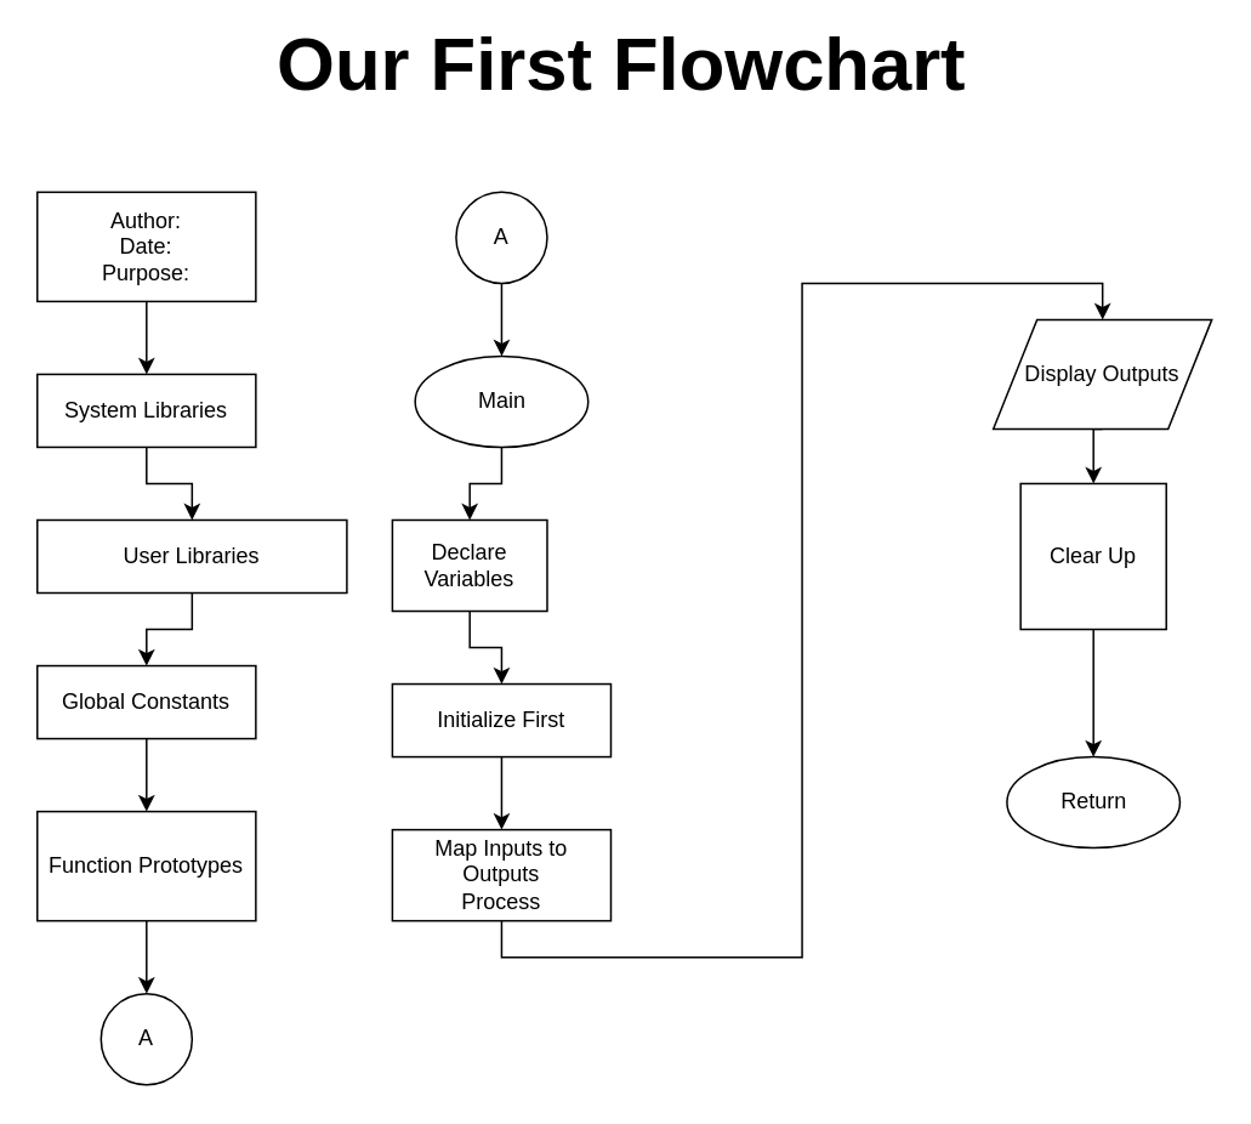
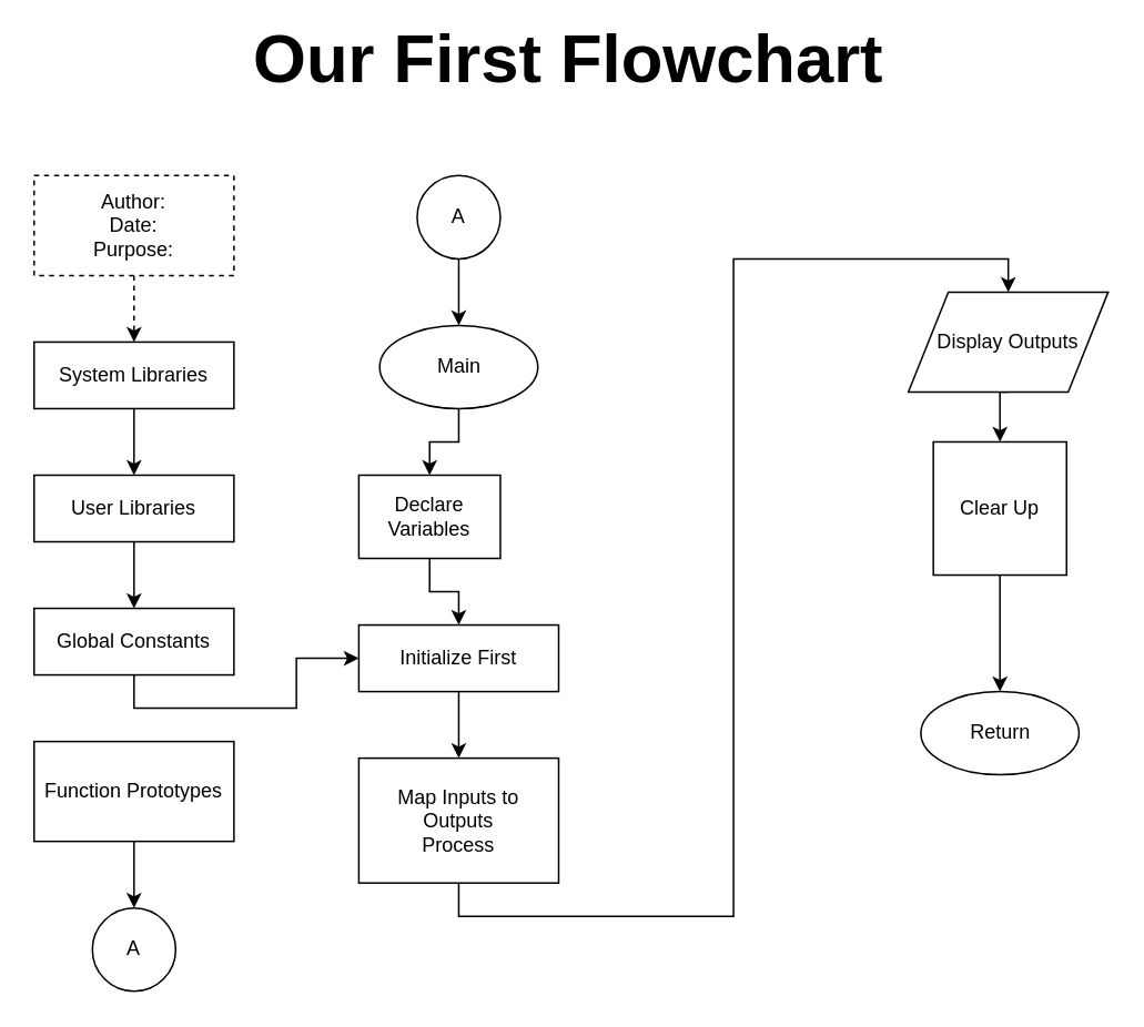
  <mxCell id="0" />
  <mxCell id="1" parent="0" />
- <mxCell id="2" style="edgeStyle=orthogonalEdgeStyle;rounded=0;orthogonalLoop=1;jettySize=auto;html=1;exitX=0.5;exitY=1;exitDx=0;exitDy=0;entryX=0.5;entryY=0;entryDx=0;entryDy=0;" edge="1" parent="1" source="3" target="5"><mxGeometry relative="1" as="geometry" /></mxCell>
- <mxCell id="3" value="Author:&lt;br&gt;Date:&lt;br&gt;Purpose:" style="rounded=0;whiteSpace=wrap;html=1;" vertex="1" parent="1"><mxGeometry x="20" y="105" width="120" height="60" as="geometry" /></mxCell>
+ <mxCell id="2" style="edgeStyle=orthogonalEdgeStyle;rounded=0;orthogonalLoop=1;jettySize=auto;html=1;exitX=0.5;exitY=1;exitDx=0;exitDy=0;entryX=0.5;entryY=0;entryDx=0;entryDy=0;dashed=1;" edge="1" parent="1" source="3" target="5"><mxGeometry relative="1" as="geometry" /></mxCell>
+ <mxCell id="3" value="Author:&lt;br&gt;Date:&lt;br&gt;Purpose:" style="rounded=0;whiteSpace=wrap;html=1;dashed=1;" vertex="1" parent="1"><mxGeometry x="20" y="105" width="120" height="60" as="geometry" /></mxCell>
  <mxCell id="4" style="edgeStyle=orthogonalEdgeStyle;rounded=0;orthogonalLoop=1;jettySize=auto;html=1;exitX=0.5;exitY=1;exitDx=0;exitDy=0;entryX=0.5;entryY=0;entryDx=0;entryDy=0;" edge="1" parent="1" source="5" target="7"><mxGeometry relative="1" as="geometry" /></mxCell>
  <mxCell id="5" value="System Libraries&lt;br&gt;" style="rounded=0;whiteSpace=wrap;html=1;" vertex="1" parent="1"><mxGeometry x="20" y="205" width="120" height="40" as="geometry" /></mxCell>
  <mxCell id="6" style="edgeStyle=orthogonalEdgeStyle;rounded=0;orthogonalLoop=1;jettySize=auto;html=1;exitX=0.5;exitY=1;exitDx=0;exitDy=0;entryX=0.5;entryY=0;entryDx=0;entryDy=0;" edge="1" source="7" target="9" parent="1"><mxGeometry relative="1" as="geometry" /></mxCell>
- <mxCell id="7" value="User Libraries&lt;br&gt;" style="rounded=0;whiteSpace=wrap;html=1;" vertex="1" parent="1"><mxGeometry x="20" y="285" width="170" height="40" as="geometry" /></mxCell>
- <mxCell id="8" style="edgeStyle=orthogonalEdgeStyle;rounded=0;orthogonalLoop=1;jettySize=auto;html=1;exitX=0.5;exitY=1;exitDx=0;exitDy=0;entryX=0.5;entryY=0;entryDx=0;entryDy=0;" edge="1" parent="1" source="9" target="11"><mxGeometry relative="1" as="geometry" /></mxCell>
+ <mxCell id="7" value="User Libraries&lt;br&gt;" style="rounded=0;whiteSpace=wrap;html=1;" vertex="1" parent="1"><mxGeometry x="20" y="285" width="120" height="40" as="geometry" /></mxCell>
+ <mxCell id="8" style="edgeStyle=orthogonalEdgeStyle;rounded=0;orthogonalLoop=1;jettySize=auto;html=1;exitX=0.5;exitY=1;exitDx=0;exitDy=0;" edge="1" parent="1" source="9" target="21"><mxGeometry relative="1" as="geometry" /></mxCell>
  <mxCell id="9" value="Global Constants" style="rounded=0;whiteSpace=wrap;html=1;" vertex="1" parent="1"><mxGeometry x="20" y="365" width="120" height="40" as="geometry" /></mxCell>
  <mxCell id="10" style="edgeStyle=orthogonalEdgeStyle;rounded=0;orthogonalLoop=1;jettySize=auto;html=1;exitX=0.5;exitY=1;exitDx=0;exitDy=0;entryX=0.5;entryY=0;entryDx=0;entryDy=0;" edge="1" parent="1" source="11" target="12"><mxGeometry relative="1" as="geometry" /></mxCell>
  <mxCell id="11" value="Function Prototypes" style="rounded=0;whiteSpace=wrap;html=1;" vertex="1" parent="1"><mxGeometry x="20" y="445" width="120" height="60" as="geometry" /></mxCell>
  <mxCell id="12" value="A" style="ellipse;whiteSpace=wrap;html=1;aspect=fixed;" vertex="1" parent="1"><mxGeometry x="55" y="545" width="50" height="50" as="geometry" /></mxCell>
  <mxCell id="13" style="edgeStyle=orthogonalEdgeStyle;rounded=0;orthogonalLoop=1;jettySize=auto;html=1;exitX=0.5;exitY=1;exitDx=0;exitDy=0;entryX=0.5;entryY=0;entryDx=0;entryDy=0;" edge="1" parent="1" source="14" target="16"><mxGeometry relative="1" as="geometry" /></mxCell>
  <mxCell id="14" value="A" style="ellipse;whiteSpace=wrap;html=1;aspect=fixed;" vertex="1" parent="1"><mxGeometry x="250" y="105" width="50" height="50" as="geometry" /></mxCell>
  <mxCell id="15" style="edgeStyle=orthogonalEdgeStyle;rounded=0;orthogonalLoop=1;jettySize=auto;html=1;exitX=0.5;exitY=1;exitDx=0;exitDy=0;entryX=0.5;entryY=0;entryDx=0;entryDy=0;" edge="1" parent="1" source="16" target="19"><mxGeometry relative="1" as="geometry" /></mxCell>
  <mxCell id="16" value="Main" style="ellipse;whiteSpace=wrap;html=1;" vertex="1" parent="1"><mxGeometry x="227.5" y="195" width="95" height="50" as="geometry" /></mxCell>
  <mxCell id="17" value="Return" style="ellipse;whiteSpace=wrap;html=1;" vertex="1" parent="1"><mxGeometry x="552.5" y="415" width="95" height="50" as="geometry" /></mxCell>
  <mxCell id="18" style="edgeStyle=orthogonalEdgeStyle;rounded=0;orthogonalLoop=1;jettySize=auto;html=1;exitX=0.5;exitY=1;exitDx=0;exitDy=0;entryX=0.5;entryY=0;entryDx=0;entryDy=0;" edge="1" source="19" target="21" parent="1"><mxGeometry relative="1" as="geometry" /></mxCell>
  <mxCell id="19" value="Declare Variables" style="rounded=0;whiteSpace=wrap;html=1;" vertex="1" parent="1"><mxGeometry x="215" y="285" width="85" height="50" as="geometry" /></mxCell>
  <mxCell id="20" style="edgeStyle=orthogonalEdgeStyle;rounded=0;orthogonalLoop=1;jettySize=auto;html=1;exitX=0.5;exitY=1;exitDx=0;exitDy=0;entryX=0.5;entryY=0;entryDx=0;entryDy=0;" edge="1" source="21" target="23" parent="1"><mxGeometry relative="1" as="geometry" /></mxCell>
  <mxCell id="21" value="Initialize First" style="rounded=0;whiteSpace=wrap;html=1;" vertex="1" parent="1"><mxGeometry x="215" y="375" width="120" height="40" as="geometry" /></mxCell>
  <mxCell id="22" style="edgeStyle=orthogonalEdgeStyle;rounded=0;orthogonalLoop=1;jettySize=auto;html=1;exitX=0.5;exitY=1;exitDx=0;exitDy=0;entryX=0.5;entryY=0;entryDx=0;entryDy=0;" edge="1" parent="1" source="23" target="25"><mxGeometry relative="1" as="geometry" /></mxCell>
- <mxCell id="23" value="Map Inputs to Outputs&lt;br&gt;Process&lt;br&gt;" style="rounded=0;whiteSpace=wrap;html=1;" vertex="1" parent="1"><mxGeometry x="215" y="455" width="120" height="50" as="geometry" /></mxCell>
+ <mxCell id="23" value="Map Inputs to Outputs&lt;br&gt;Process&lt;br&gt;" style="rounded=0;whiteSpace=wrap;html=1;" vertex="1" parent="1"><mxGeometry x="215" y="455" width="120" height="75" as="geometry" /></mxCell>
  <mxCell id="24" style="edgeStyle=orthogonalEdgeStyle;rounded=0;orthogonalLoop=1;jettySize=auto;html=1;exitX=0.5;exitY=1;exitDx=0;exitDy=0;entryX=0.5;entryY=0;entryDx=0;entryDy=0;" edge="1" parent="1" source="25" target="27"><mxGeometry relative="1" as="geometry" /></mxCell>
  <mxCell id="25" value="Display Outputs" style="shape=parallelogram;perimeter=parallelogramPerimeter;whiteSpace=wrap;html=1;" vertex="1" parent="1"><mxGeometry x="545" y="175" width="120" height="60" as="geometry" /></mxCell>
  <mxCell id="26" style="edgeStyle=orthogonalEdgeStyle;rounded=0;orthogonalLoop=1;jettySize=auto;html=1;exitX=0.5;exitY=1;exitDx=0;exitDy=0;entryX=0.5;entryY=0;entryDx=0;entryDy=0;" edge="1" parent="1" source="27" target="17"><mxGeometry relative="1" as="geometry" /></mxCell>
  <mxCell id="27" value="Clear Up" style="whiteSpace=wrap;html=1;aspect=fixed;" vertex="1" parent="1"><mxGeometry x="560" y="265" width="80" height="80" as="geometry" /></mxCell>
  <mxCell id="28" value="&lt;span style=&quot;font-size: 41px&quot;&gt;&lt;b&gt;Our First Flowchart&lt;/b&gt;&lt;/span&gt;" style="text;html=1;resizable=0;autosize=1;align=left;verticalAlign=middle;points=[];fillColor=none;strokeColor=none;rounded=0;" vertex="1" parent="1"><mxGeometry x="150" y="20" width="390" height="30" as="geometry" /></mxCell>
